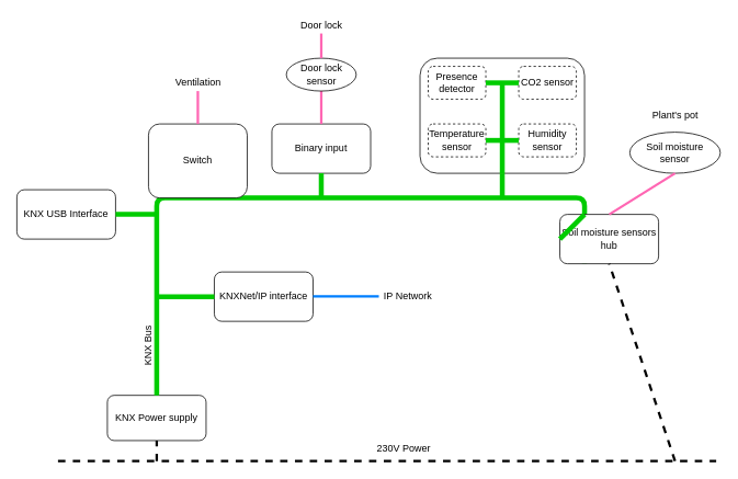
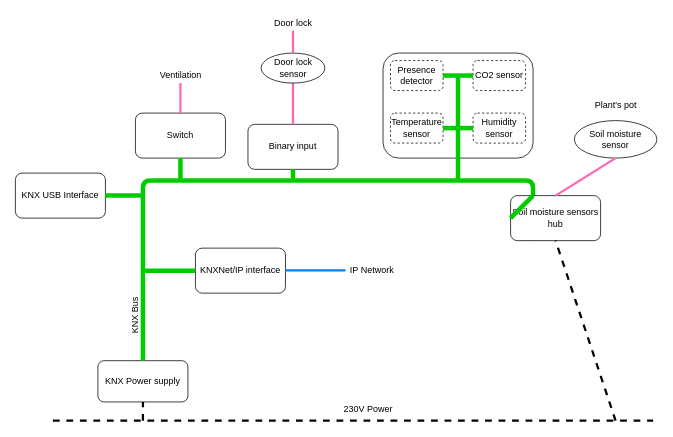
  <mxCell id="0" />
  <mxCell id="1" parent="0" />
  <mxCell id="2" value="" style="endArrow=none;dashed=1;html=1;rounded=1;strokeWidth=3;" parent="1" edge="1"><mxGeometry width="50" height="50" relative="1" as="geometry"><mxPoint x="70" y="560" as="sourcePoint" /><mxPoint x="870" y="560" as="targetPoint" /><Array as="points" /></mxGeometry></mxCell>
  <mxCell id="3" value="230V Power" style="text;html=1;align=center;verticalAlign=middle;resizable=0;points=[];autosize=1;strokeColor=none;fillColor=none;" parent="1" vertex="1"><mxGeometry x="450" y="535" width="80" height="20" as="geometry" /></mxCell>
  <mxCell id="4" value="KNX Power supply" style="rounded=1;whiteSpace=wrap;html=1;" parent="1" vertex="1"><mxGeometry x="130" y="480" width="120" height="55" as="geometry" /></mxCell>
  <mxCell id="5" value="" style="endArrow=none;dashed=1;html=1;rounded=0;entryX=0.5;entryY=1;entryDx=0;entryDy=0;strokeWidth=3;" parent="1" target="4" edge="1"><mxGeometry width="50" height="50" relative="1" as="geometry"><mxPoint x="190" y="560" as="sourcePoint" /><mxPoint x="690" y="420" as="targetPoint" /></mxGeometry></mxCell>
  <mxCell id="6" value="" style="endArrow=none;html=1;rounded=1;exitX=0.5;exitY=0;exitDx=0;exitDy=0;strokeColor=#00cc00;endSize=16;startSize=16;fillColor=#60a917;strokeWidth=6;" parent="1" source="4" edge="1"><mxGeometry width="50" height="50" relative="1" as="geometry"><mxPoint x="650" y="540" as="sourcePoint" /><mxPoint x="710" y="320" as="targetPoint" /><Array as="points"><mxPoint x="190" y="240" /><mxPoint x="710" y="240" /></Array></mxGeometry></mxCell>
  <mxCell id="7" value="KNX Bus" style="text;html=1;align=center;verticalAlign=middle;resizable=0;points=[];autosize=1;strokeColor=none;fillColor=none;rotation=270;" parent="1" vertex="1"><mxGeometry x="150" y="410" width="60" height="20" as="geometry" /></mxCell>
  <mxCell id="8" value="KNXNet/IP interface" style="rounded=1;whiteSpace=wrap;html=1;" parent="1" vertex="1"><mxGeometry x="260" y="330" width="120" height="60" as="geometry" /></mxCell>
  <mxCell id="9" value="KNX USB Interface" style="rounded=1;whiteSpace=wrap;html=1;" parent="1" vertex="1"><mxGeometry x="20" y="230" width="120" height="60" as="geometry" /></mxCell>
  <mxCell id="10" value="" style="endArrow=none;html=1;rounded=1;startSize=16;endSize=16;strokeColor=#007FFF;strokeWidth=3;" parent="1" edge="1"><mxGeometry width="50" height="50" relative="1" as="geometry"><mxPoint x="380" y="359.5" as="sourcePoint" /><mxPoint x="460" y="359.5" as="targetPoint" /></mxGeometry></mxCell>
  <mxCell id="11" value="IP Network" style="text;html=1;align=center;verticalAlign=middle;resizable=0;points=[];autosize=1;strokeColor=none;fillColor=none;" parent="1" vertex="1"><mxGeometry x="460" y="350" width="70" height="20" as="geometry" /></mxCell>
  <mxCell id="12" value="" style="endArrow=none;html=1;rounded=1;startSize=16;endSize=16;strokeColor=#00CC00;strokeWidth=6;" parent="1" source="8" edge="1"><mxGeometry width="50" height="50" relative="1" as="geometry"><mxPoint x="400" y="400" as="sourcePoint" /><mxPoint x="190" y="360" as="targetPoint" /></mxGeometry></mxCell>
  <mxCell id="13" value="" style="endArrow=none;html=1;rounded=1;startSize=16;endSize=16;strokeColor=#00CC00;strokeWidth=6;exitX=1;exitY=0.5;exitDx=0;exitDy=0;" parent="1" source="9" edge="1"><mxGeometry width="50" height="50" relative="1" as="geometry"><mxPoint x="150" y="370" as="sourcePoint" /><mxPoint x="190" y="260" as="targetPoint" /><Array as="points"><mxPoint x="160" y="260" /></Array></mxGeometry></mxCell>
- <mxCell id="14" value="Switch" style="rounded=1;whiteSpace=wrap;html=1;" parent="1" vertex="1"><mxGeometry x="180" y="150" width="120" height="90" as="geometry" /></mxCell>
+ <mxCell id="14" value="Switch" style="rounded=1;whiteSpace=wrap;html=1;" parent="1" vertex="1"><mxGeometry x="180" y="150" width="120" height="60" as="geometry" /></mxCell>
  <mxCell id="15" value="" style="endArrow=none;html=1;rounded=1;startSize=16;endSize=16;strokeColor=#00CC00;strokeWidth=6;exitX=0.5;exitY=1;exitDx=0;exitDy=0;" parent="1" source="14" edge="1"><mxGeometry width="50" height="50" relative="1" as="geometry"><mxPoint x="150" y="270" as="sourcePoint" /><mxPoint x="240" y="240" as="targetPoint" /><Array as="points" /></mxGeometry></mxCell>
  <mxCell id="16" value="" style="endArrow=none;html=1;rounded=1;startSize=16;endSize=16;strokeColor=#FF66B3;strokeWidth=3;entryX=0.5;entryY=0;entryDx=0;entryDy=0;" parent="1" target="14" edge="1"><mxGeometry width="50" height="50" relative="1" as="geometry"><mxPoint x="240" y="110" as="sourcePoint" /><mxPoint x="30" y="370" as="targetPoint" /></mxGeometry></mxCell>
  <mxCell id="17" value="Ventilation" style="text;html=1;align=center;verticalAlign=middle;resizable=0;points=[];autosize=1;strokeColor=none;fillColor=none;rotation=0;" parent="1" vertex="1"><mxGeometry x="205" y="90" width="70" height="20" as="geometry" /></mxCell>
- <mxCell id="18" value="Binary input" style="rounded=1;whiteSpace=wrap;html=1;" parent="1" vertex="1"><mxGeometry x="330" y="150" width="120" height="60" as="geometry" /></mxCell>
+ <mxCell id="18" value="Binary input" style="rounded=1;whiteSpace=wrap;html=1;" parent="1" vertex="1"><mxGeometry x="330" y="165" width="120" height="60" as="geometry" /></mxCell>
  <mxCell id="19" value="" style="endArrow=none;html=1;rounded=1;startSize=16;endSize=16;strokeColor=#FF66B3;strokeWidth=3;entryX=0.5;entryY=0;entryDx=0;entryDy=0;" parent="1" target="18" edge="1"><mxGeometry width="50" height="50" relative="1" as="geometry"><mxPoint x="390" y="110" as="sourcePoint" /><mxPoint x="240" y="160" as="targetPoint" /></mxGeometry></mxCell>
  <mxCell id="20" value="Door lock sensor" style="ellipse;whiteSpace=wrap;html=1;rounded=1;" parent="1" vertex="1"><mxGeometry x="347.5" y="70" width="85" height="40" as="geometry" /></mxCell>
  <mxCell id="21" value="" style="endArrow=none;html=1;rounded=1;startSize=16;endSize=16;strokeColor=#FF66B3;strokeWidth=3;exitX=0.5;exitY=0;exitDx=0;exitDy=0;" parent="1" source="20" edge="1"><mxGeometry width="50" height="50" relative="1" as="geometry"><mxPoint x="400" y="120" as="sourcePoint" /><mxPoint x="390" y="40" as="targetPoint" /></mxGeometry></mxCell>
  <mxCell id="22" value="Door lock" style="text;html=1;align=center;verticalAlign=middle;resizable=0;points=[];autosize=1;strokeColor=none;fillColor=none;" parent="1" vertex="1"><mxGeometry x="355" y="20" width="70" height="20" as="geometry" /></mxCell>
  <mxCell id="23" value="" style="endArrow=none;html=1;rounded=1;startSize=16;endSize=16;strokeColor=#00CC00;strokeWidth=6;exitX=0.5;exitY=1;exitDx=0;exitDy=0;" parent="1" source="18" edge="1"><mxGeometry width="50" height="50" relative="1" as="geometry"><mxPoint x="250" y="220" as="sourcePoint" /><mxPoint x="390" y="240" as="targetPoint" /><Array as="points" /></mxGeometry></mxCell>
  <mxCell id="24" value="" style="rounded=1;whiteSpace=wrap;html=1;" parent="1" vertex="1"><mxGeometry x="510" y="70" width="200" height="140" as="geometry" /></mxCell>
  <mxCell id="25" value="" style="endArrow=none;html=1;rounded=1;startSize=16;endSize=16;strokeColor=#00CC00;strokeWidth=6;exitX=0.5;exitY=1;exitDx=0;exitDy=0;" parent="1" source="24" edge="1"><mxGeometry width="50" height="50" relative="1" as="geometry"><mxPoint x="400" y="220" as="sourcePoint" /><mxPoint x="610" y="240" as="targetPoint" /><Array as="points" /></mxGeometry></mxCell>
  <mxCell id="26" value="Presence detector" style="rounded=1;whiteSpace=wrap;html=1;dashed=1;" parent="1" vertex="1"><mxGeometry x="520" width="70" height="40" as="geometry" y="80" /></mxCell>
  <mxCell id="27" value="CO2 sensor" style="rounded=1;whiteSpace=wrap;html=1;dashed=1;" parent="1" vertex="1"><mxGeometry x="630" width="70" height="40" as="geometry" y="80" /></mxCell>
  <mxCell id="28" value="Humidity sensor" style="rounded=1;whiteSpace=wrap;html=1;dashed=1;" parent="1" vertex="1"><mxGeometry x="630" y="150" width="70" height="40" as="geometry" /></mxCell>
  <mxCell id="29" value="Temperature sensor" style="rounded=1;whiteSpace=wrap;html=1;dashed=1;" parent="1" vertex="1"><mxGeometry x="520" y="150" width="70" height="40" as="geometry" /></mxCell>
  <mxCell id="30" value="" style="endArrow=none;html=1;rounded=1;startSize=16;endSize=16;strokeColor=#00CC00;strokeWidth=6;exitX=0;exitY=0.5;exitDx=0;exitDy=0;entryX=1;entryY=0.5;entryDx=0;entryDy=0;" parent="1" source="27" target="26" edge="1"><mxGeometry width="50" height="50" relative="1" as="geometry"><mxPoint x="250" y="220" as="sourcePoint" /><mxPoint x="250" y="250" as="targetPoint" /><Array as="points" /></mxGeometry></mxCell>
  <mxCell id="31" value="" style="endArrow=none;html=1;rounded=1;startSize=16;endSize=16;strokeColor=#00CC00;strokeWidth=6;exitX=0;exitY=0.5;exitDx=0;exitDy=0;entryX=1;entryY=0.5;entryDx=0;entryDy=0;" parent="1" source="28" target="29" edge="1"><mxGeometry width="50" height="50" relative="1" as="geometry"><mxPoint x="640" y="110" as="sourcePoint" /><mxPoint x="600" y="110" as="targetPoint" /><Array as="points" /></mxGeometry></mxCell>
  <mxCell id="32" value="" style="endArrow=none;html=1;rounded=1;startSize=16;endSize=16;strokeColor=#00CC00;strokeWidth=6;" parent="1" edge="1"><mxGeometry width="50" height="50" relative="1" as="geometry"><mxPoint x="610" y="170" as="sourcePoint" /><mxPoint x="610" y="100" as="targetPoint" /><Array as="points" /></mxGeometry></mxCell>
  <mxCell id="33" value="" style="endArrow=none;html=1;rounded=1;startSize=16;endSize=16;strokeColor=#00CC00;strokeWidth=6;" parent="1" target="24" edge="1"><mxGeometry width="50" height="50" relative="1" as="geometry"><mxPoint x="610" y="210" as="sourcePoint" /><mxPoint x="620" y="110" as="targetPoint" /><Array as="points" /></mxGeometry></mxCell>
  <mxCell id="34" value="" style="endArrow=none;html=1;rounded=1;startSize=16;endSize=16;strokeColor=#00CC00;strokeWidth=6;exitX=0.5;exitY=1;exitDx=0;exitDy=0;" parent="1" source="24" edge="1"><mxGeometry width="50" height="50" relative="1" as="geometry"><mxPoint x="620" y="180" as="sourcePoint" /><mxPoint x="610" y="170" as="targetPoint" /><Array as="points" /></mxGeometry></mxCell>
  <mxCell id="35" value="Soil moisture sensors hub" style="rounded=1;whiteSpace=wrap;html=1;" parent="1" vertex="1"><mxGeometry x="680" y="260" width="120" height="60" as="geometry" /></mxCell>
  <mxCell id="36" value="" style="endArrow=none;html=1;rounded=1;startSize=16;endSize=16;strokeColor=#00CC00;strokeWidth=6;exitX=0;exitY=0.5;exitDx=0;exitDy=0;" parent="1" source="35" edge="1"><mxGeometry width="50" height="50" relative="1" as="geometry"><mxPoint x="400" y="220" as="sourcePoint" /><mxPoint x="710" y="260" as="targetPoint" /><Array as="points" /></mxGeometry></mxCell>
  <mxCell id="37" value="Soil moisture sensor" style="ellipse;whiteSpace=wrap;html=1;rounded=1;" parent="1" vertex="1"><mxGeometry x="765" y="160" width="110" height="50" as="geometry" /></mxCell>
  <mxCell id="38" value="" style="endArrow=none;html=1;rounded=1;startSize=16;endSize=16;strokeColor=#FF66B3;strokeWidth=3;entryX=0.5;entryY=0;entryDx=0;entryDy=0;exitX=0.5;exitY=1;exitDx=0;exitDy=0;" parent="1" source="37" target="35" edge="1"><mxGeometry width="50" height="50" relative="1" as="geometry"><mxPoint x="250" y="120" as="sourcePoint" /><mxPoint x="250" y="160" as="targetPoint" /></mxGeometry></mxCell>
  <mxCell id="39" value="Plant's pot" style="text;html=1;align=center;verticalAlign=middle;resizable=0;points=[];autosize=1;strokeColor=none;fillColor=none;rotation=0;" parent="1" vertex="1"><mxGeometry x="785" y="130" width="70" height="20" as="geometry" /></mxCell>
  <mxCell id="40" value="" style="endArrow=none;dashed=1;html=1;rounded=1;strokeWidth=3;entryX=0.5;entryY=1;entryDx=0;entryDy=0;" parent="1" target="35" edge="1"><mxGeometry width="50" height="50" relative="1" as="geometry"><mxPoint x="820" y="560" as="sourcePoint" /><mxPoint x="930" y="570" as="targetPoint" /><Array as="points" /></mxGeometry></mxCell>
